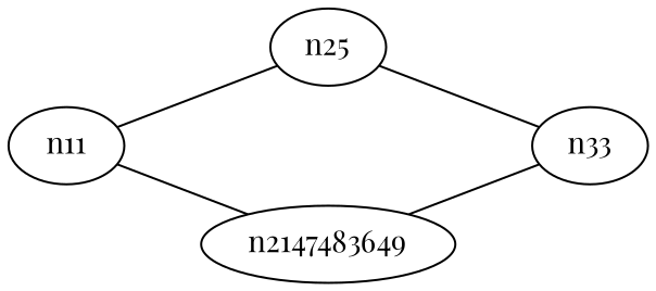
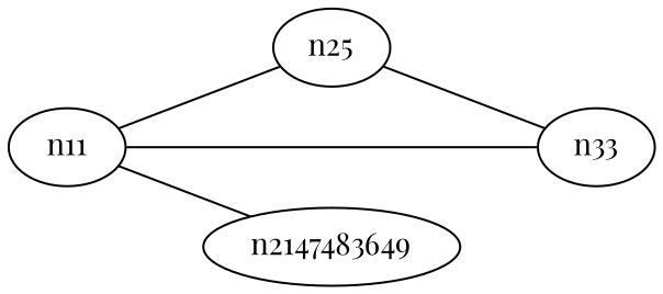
  graph {
    fontcolor=blue
    fontname="Playfair Display"
    rankdir=LR
    node [fontname="Playfair Display"]
    edge [fontname="Playfair Display"]
    n22 [label=n25]
    n11
    n33
    n2147483649
    n22 -- n33
    n11 -- n22
-   n2147483649 -- n33
+   n11 -- n33
    n11 -- n2147483649
  }
